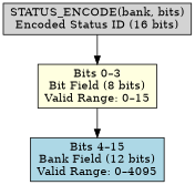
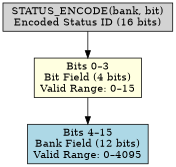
  digraph {
    fontsize=12
    rankdir=TB
    node [shape=box style=filled]
-   n1 [fillcolor=lightgray label="STATUS_ENCODE(bank, bits)\nEncoded Status ID (16 bits)"]
-   n2 [fillcolor=lightyellow label="Bits 0–3\nBit Field (8 bits)\nValid Range: 0–15"]
+   n1 [fillcolor=lightgray label="STATUS_ENCODE(bank, bit)\nEncoded Status ID (16 bits)"]
+   n2 [fillcolor=lightyellow label="Bits 0–3\nBit Field (4 bits)\nValid Range: 0–15"]
    n3 [fillcolor=lightblue label="Bits 4–15\nBank Field (12 bits)\nValid Range: 0–4095"]
    n1 -> n2
    n2 -> n3
  }
